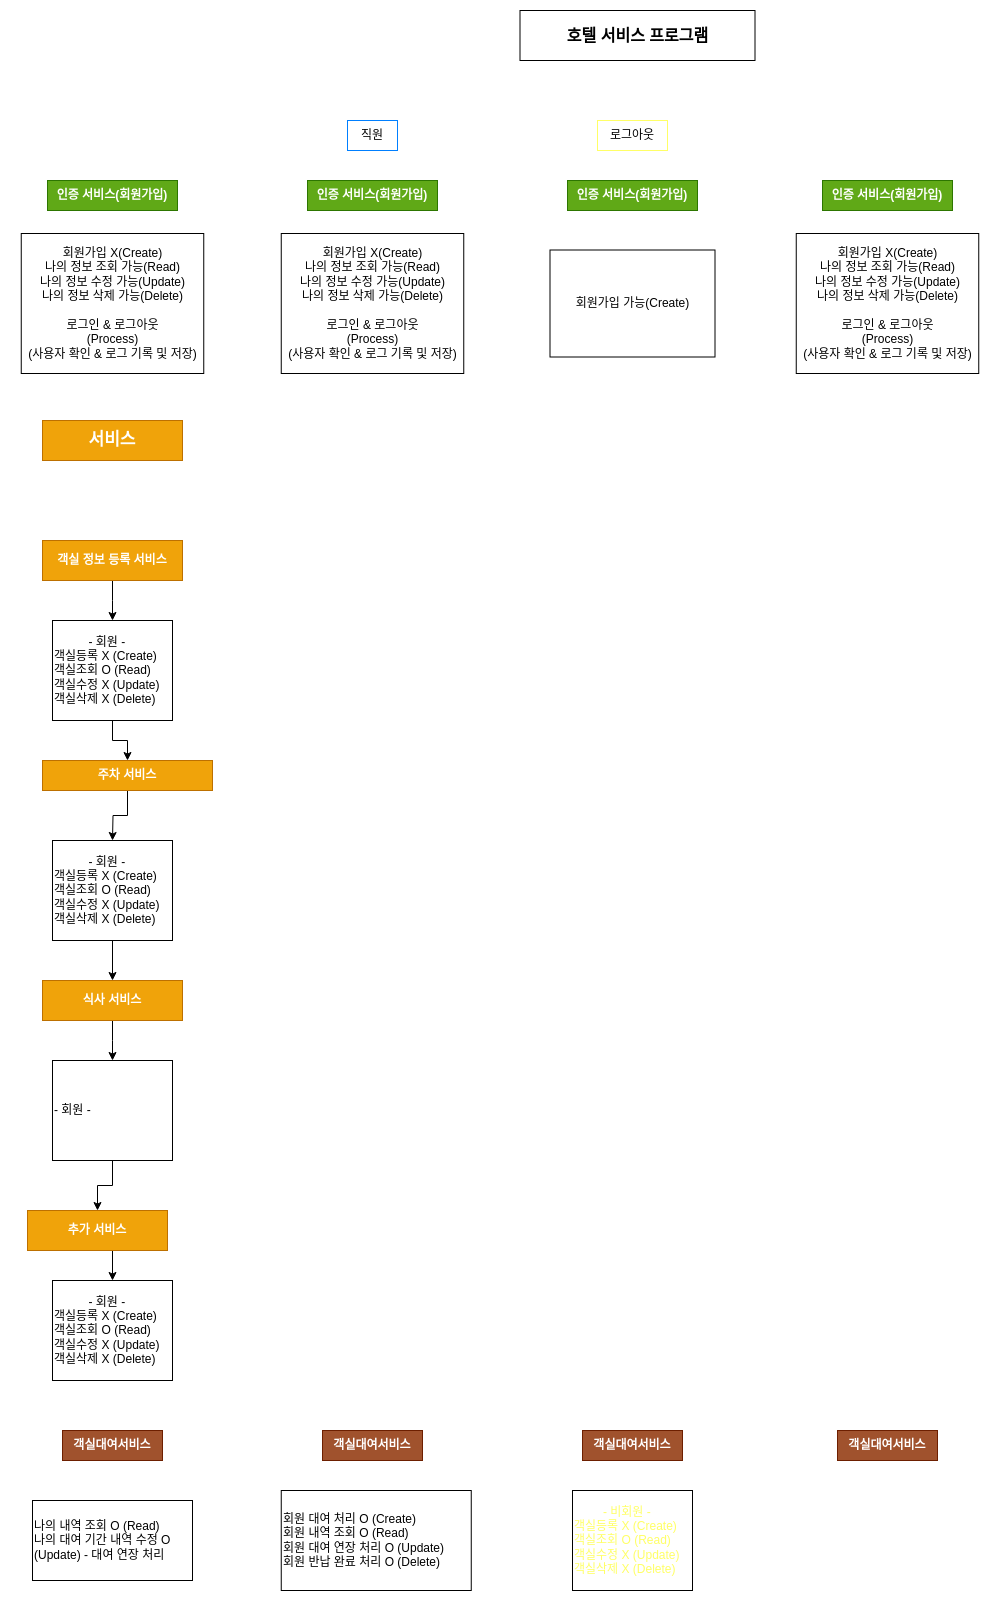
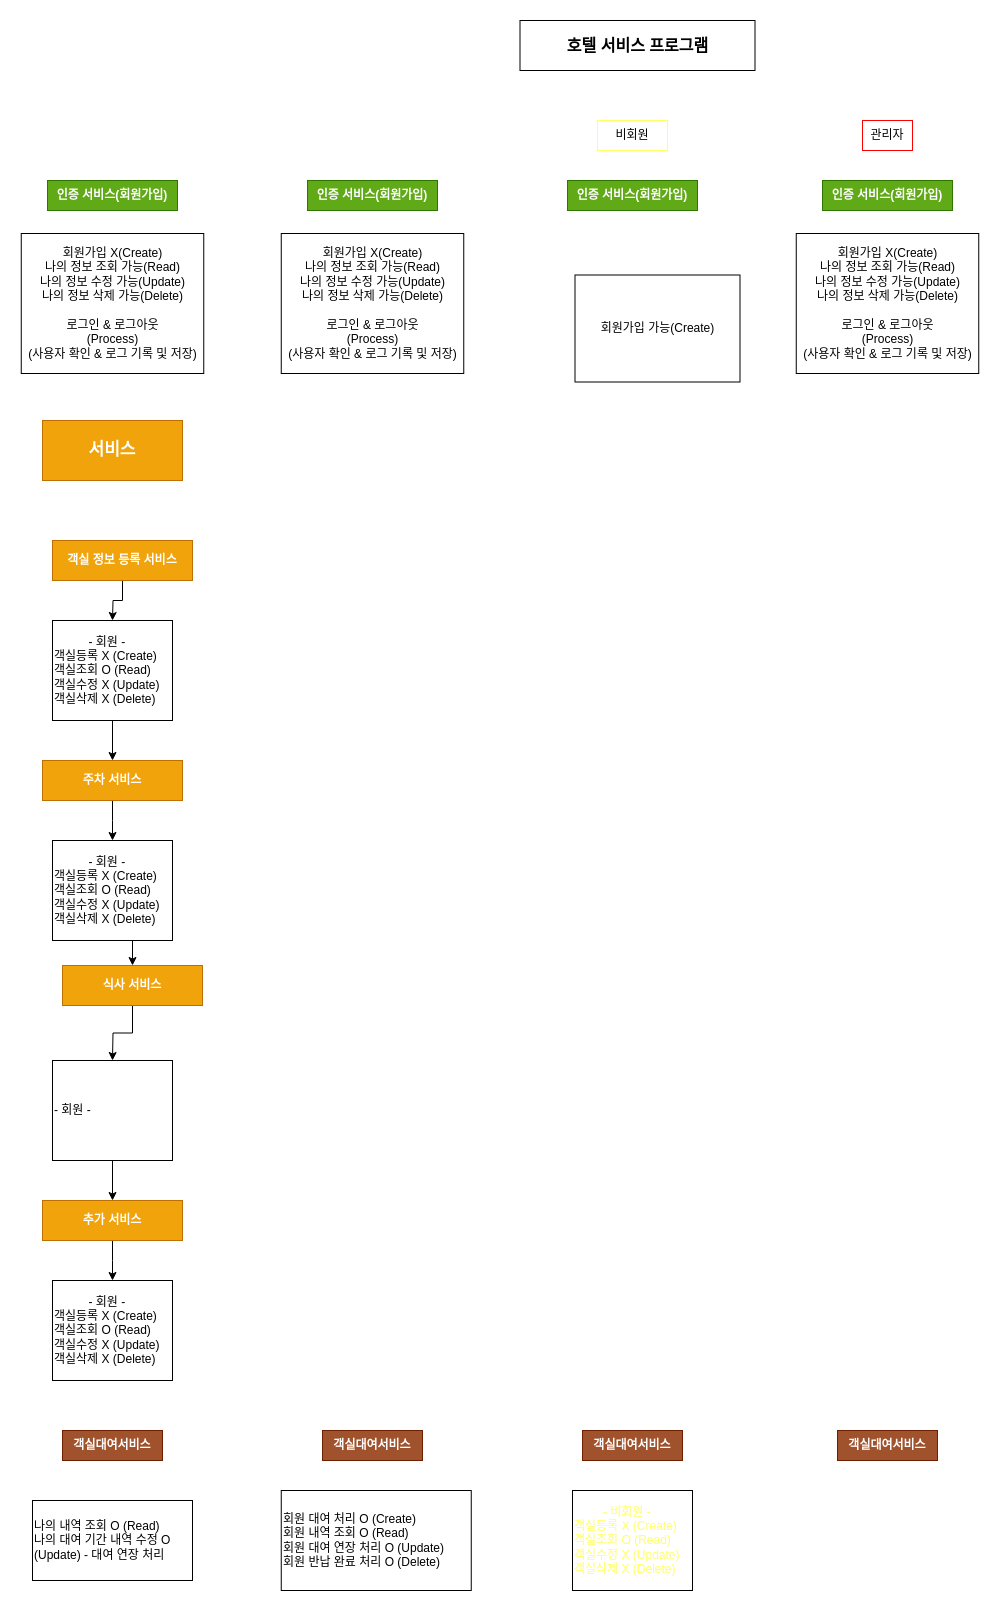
  <mxCell id="0" />
  <mxCell id="1" parent="0" />
- <mxCell id="2" value="호텔 서비스 프로그램" style="rounded=0;whiteSpace=wrap;html=1;fontSize=16;fontStyle=1" parent="1" vertex="1"><mxGeometry x="519.5" y="10" width="235" height="50" as="geometry" /></mxCell>
- <mxCell id="3" value="직원" style="text;html=1;align=center;verticalAlign=middle;whiteSpace=wrap;rounded=0;strokeColor=#007FFF;" parent="1" vertex="1"><mxGeometry x="347" y="120" width="50" height="30" as="geometry" /></mxCell>
- <mxCell id="4" value="로그아웃" style="text;html=1;align=center;verticalAlign=middle;whiteSpace=wrap;rounded=0;strokeColor=#FFFF66;" parent="1" vertex="1"><mxGeometry x="597" y="120" width="70" height="30" as="geometry" /></mxCell>
+ <mxCell id="2" value="호텔 서비스 프로그램" style="rounded=0;whiteSpace=wrap;html=1;fontSize=16;fontStyle=1" parent="1" vertex="1"><mxGeometry x="519.5" y="20" width="235" height="50" as="geometry" /></mxCell>
+ <mxCell id="4" value="비회원" style="text;html=1;align=center;verticalAlign=middle;whiteSpace=wrap;rounded=0;strokeColor=#FFFF66;" parent="1" vertex="1"><mxGeometry x="597" y="120" width="70" height="30" as="geometry" /></mxCell>
+ <mxCell id="5" value="관리자" style="text;html=1;align=center;verticalAlign=middle;whiteSpace=wrap;rounded=0;strokeColor=#FF0000;" parent="1" vertex="1"><mxGeometry x="862" y="120" width="50" height="30" as="geometry" /></mxCell>
  <mxCell id="6" value="객실대여서비스" style="text;html=1;align=center;verticalAlign=middle;whiteSpace=wrap;rounded=0;strokeColor=#6D1F00;fillColor=#a0522d;fontColor=#ffffff;fontStyle=1" parent="1" vertex="1"><mxGeometry x="62" y="1430" width="100" height="30" as="geometry" /></mxCell>
  <mxCell id="7" value="인증 서비스(회원가입)" style="text;html=1;align=center;verticalAlign=middle;whiteSpace=wrap;rounded=0;strokeColor=#2D7600;fillColor=#60a917;fontColor=#ffffff;fontStyle=1" parent="1" vertex="1"><mxGeometry x="47" y="180" width="130" height="30" as="geometry" /></mxCell>
  <mxCell id="8" style="edgeStyle=orthogonalEdgeStyle;rounded=0;orthogonalLoop=1;jettySize=auto;html=1;exitX=0.5;exitY=1;exitDx=0;exitDy=0;entryX=0.5;entryY=0;entryDx=0;entryDy=0;" parent="1" source="9" edge="1"><mxGeometry relative="1" as="geometry"><mxPoint x="112" y="620" as="targetPoint" /></mxGeometry></mxCell>
- <mxCell id="9" value="객실 정보 등록 서비스" style="text;html=1;align=center;verticalAlign=middle;whiteSpace=wrap;rounded=0;strokeColor=#BD7000;fillColor=#f0a30a;fontColor=#FFFFFF;fontStyle=1" parent="1" vertex="1"><mxGeometry x="42" y="540" width="140" height="40" as="geometry" /></mxCell>
+ <mxCell id="9" value="객실 정보 등록 서비스" style="text;html=1;align=center;verticalAlign=middle;whiteSpace=wrap;rounded=0;strokeColor=#BD7000;fillColor=#f0a30a;fontColor=#FFFFFF;fontStyle=1" parent="1" vertex="1"><mxGeometry x="52" y="540" width="140" height="40" as="geometry" /></mxCell>
  <mxCell id="10" value="객실대여서비스" style="text;html=1;align=center;verticalAlign=middle;whiteSpace=wrap;rounded=0;strokeColor=#6D1F00;fillColor=#a0522d;fontColor=#ffffff;fontStyle=1" parent="1" vertex="1"><mxGeometry x="322" y="1430" width="100" height="30" as="geometry" /></mxCell>
  <mxCell id="11" value="인증 서비스(회원가입)" style="text;html=1;align=center;verticalAlign=middle;whiteSpace=wrap;rounded=0;strokeColor=#2D7600;fillColor=#60a917;fontColor=#ffffff;fontStyle=1" parent="1" vertex="1"><mxGeometry x="307" y="180" width="130" height="30" as="geometry" /></mxCell>
  <mxCell id="12" value="객실대여서비스" style="text;html=1;align=center;verticalAlign=middle;whiteSpace=wrap;rounded=0;strokeColor=#6D1F00;fillColor=#a0522d;fontColor=#ffffff;fontStyle=1" parent="1" vertex="1"><mxGeometry x="582" y="1430" width="100" height="30" as="geometry" /></mxCell>
  <mxCell id="13" value="인증 서비스(회원가입)" style="text;html=1;align=center;verticalAlign=middle;whiteSpace=wrap;rounded=0;strokeColor=#2D7600;fillColor=#60a917;fontColor=#ffffff;fontStyle=1" parent="1" vertex="1"><mxGeometry x="567" y="180" width="130" height="30" as="geometry" /></mxCell>
  <mxCell id="14" value="객실대여서비스" style="text;html=1;align=center;verticalAlign=middle;whiteSpace=wrap;rounded=0;strokeColor=#6D1F00;fillColor=#a0522d;fontColor=#ffffff;fontStyle=1" parent="1" vertex="1"><mxGeometry x="837" y="1430" width="100" height="30" as="geometry" /></mxCell>
  <mxCell id="15" value="인증 서비스(회원가입)" style="text;html=1;align=center;verticalAlign=middle;whiteSpace=wrap;rounded=0;strokeColor=#2D7600;fillColor=#60a917;fontColor=#ffffff;fontStyle=1" parent="1" vertex="1"><mxGeometry x="822" y="180" width="130" height="30" as="geometry" /></mxCell>
  <mxCell id="16" value="회원가입 X(Create)&lt;br&gt;나의 정보 조회 가능(Read)&lt;br&gt;나의 정보 수정 가능(Update)&lt;br&gt;나의 정보 삭제 가능(Delete)&lt;br&gt;&lt;br&gt;로그인 &amp;amp; 로그아웃&lt;br&gt;(Process)&lt;br&gt;(사용자 확인 &amp;amp; 로그 기록 및 저장)" style="text;html=1;align=center;verticalAlign=middle;whiteSpace=wrap;rounded=0;strokeColor=default;" parent="1" vertex="1"><mxGeometry x="20.75" y="233" width="182.5" height="140" as="geometry" /></mxCell>
  <mxCell id="17" value="&lt;div style=&quot;&quot;&gt;&lt;span style=&quot;background-color: transparent; color: light-dark(rgb(0, 0, 0), rgb(255, 255, 255));&quot;&gt;나의 내역 조회 O (Read)&lt;/span&gt;&lt;/div&gt;나의 대여 기간 내역 수정 O (Update) - 대여 연장 처리" style="text;html=1;align=left;verticalAlign=middle;whiteSpace=wrap;rounded=0;strokeColor=default;" parent="1" vertex="1"><mxGeometry x="32" y="1500" width="160" height="80" as="geometry" /></mxCell>
- <mxCell id="18" value="회원가입 가능(Create)" style="text;html=1;align=center;verticalAlign=middle;whiteSpace=wrap;rounded=0;strokeColor=default;" parent="1" vertex="1"><mxGeometry x="549.5" y="249.5" width="165" height="107" as="geometry" /></mxCell>
+ <mxCell id="18" value="회원가입 가능(Create)" style="text;html=1;align=center;verticalAlign=middle;whiteSpace=wrap;rounded=0;strokeColor=default;" parent="1" vertex="1"><mxGeometry x="574.5" y="274.5" width="165" height="107" as="geometry" /></mxCell>
  <mxCell id="19" value="회원가입 X(Create)&lt;br&gt;나의 정보 조회 가능(Read)&lt;br&gt;나의 정보 수정 가능(Update)&lt;br&gt;나의 정보 삭제 가능(Delete)&lt;br&gt;&lt;br&gt;로그인 &amp;amp; 로그아웃&lt;br&gt;(Process)&lt;br&gt;(사용자 확인 &amp;amp; 로그 기록 및 저장)" style="text;html=1;align=center;verticalAlign=middle;whiteSpace=wrap;rounded=0;strokeColor=default;" parent="1" vertex="1"><mxGeometry x="280.75" y="233" width="182.5" height="140" as="geometry" /></mxCell>
  <mxCell id="20" value="회원가입 X(Create)&lt;br&gt;나의 정보 조회 가능(Read)&lt;br&gt;나의 정보 수정 가능(Update)&lt;br&gt;나의 정보 삭제 가능(Delete)&lt;br&gt;&lt;br&gt;로그인 &amp;amp; 로그아웃&lt;br&gt;(Process)&lt;br&gt;(사용자 확인 &amp;amp; 로그 기록 및 저장)" style="text;html=1;align=center;verticalAlign=middle;whiteSpace=wrap;rounded=0;strokeColor=default;" parent="1" vertex="1"><mxGeometry x="795.75" y="233" width="182.5" height="140" as="geometry" /></mxCell>
  <mxCell id="21" style="edgeStyle=orthogonalEdgeStyle;rounded=0;orthogonalLoop=1;jettySize=auto;html=1;exitX=0.5;exitY=1;exitDx=0;exitDy=0;entryX=0.5;entryY=0;entryDx=0;entryDy=0;" edge="1" parent="1" source="22" target="27"><mxGeometry relative="1" as="geometry" /></mxCell>
  <mxCell id="22" value="&lt;div style=&quot;text-align: center;&quot;&gt;&lt;span style=&quot;background-color: transparent; color: light-dark(rgb(0, 0, 0), rgb(255, 255, 255));&quot;&gt;- 회원 -&lt;/span&gt;&lt;/div&gt;객실등록 X (Create)&lt;br&gt;객실조회 O (Read)&lt;br&gt;객실수정 X (Update)&lt;br&gt;객실삭제 X (Delete)" style="text;html=1;align=left;verticalAlign=middle;whiteSpace=wrap;rounded=0;strokeColor=default;" parent="1" vertex="1"><mxGeometry x="52" y="620" width="120" height="100" as="geometry" /></mxCell>
  <mxCell id="23" value="&lt;div style=&quot;&quot;&gt;&lt;span style=&quot;background-color: transparent; color: light-dark(rgb(0, 0, 0), rgb(255, 255, 255));&quot;&gt;회원 대여 처리 O (Create)&lt;br&gt;회원 내역 조회 O (Read)&lt;/span&gt;&lt;/div&gt;회원 대여 연장 처리 O (Update)&lt;div&gt;회원 반납 완료 처리 O (Delete)&lt;br&gt;&lt;/div&gt;" style="text;html=1;align=left;verticalAlign=middle;whiteSpace=wrap;rounded=0;strokeColor=default;" parent="1" vertex="1"><mxGeometry x="280.75" y="1490" width="190" height="100" as="geometry" /></mxCell>
  <mxCell id="24" value="&lt;div style=&quot;text-align: center;&quot;&gt;&lt;span style=&quot;background-color: transparent;&quot;&gt;- 비회원 -&lt;/span&gt;&lt;/div&gt;객실등록 X (Create)&lt;br&gt;객실조회 O (Read)&lt;br&gt;객실수정 X (Update)&lt;br&gt;객실삭제 X (Delete)" style="text;html=1;align=left;verticalAlign=middle;whiteSpace=wrap;rounded=0;strokeColor=default;fontColor=#FFFF66;" parent="1" vertex="1"><mxGeometry x="572" y="1490" width="120" height="100" as="geometry" /></mxCell>
- <mxCell id="25" value="서비스" style="text;html=1;align=center;verticalAlign=middle;whiteSpace=wrap;rounded=0;strokeColor=#BD7000;fillColor=#f0a30a;fontColor=#FFFFFF;fontStyle=1;fontSize=17;" vertex="1" parent="1"><mxGeometry x="42" y="420" width="140" height="40" as="geometry" /></mxCell>
+ <mxCell id="25" value="서비스" style="text;html=1;align=center;verticalAlign=middle;whiteSpace=wrap;rounded=0;strokeColor=#BD7000;fillColor=#f0a30a;fontColor=#FFFFFF;fontStyle=1;fontSize=17;" vertex="1" parent="1"><mxGeometry x="42" y="420" width="140" height="60" as="geometry" /></mxCell>
  <mxCell id="26" style="edgeStyle=orthogonalEdgeStyle;rounded=0;orthogonalLoop=1;jettySize=auto;html=1;exitX=0.5;exitY=1;exitDx=0;exitDy=0;entryX=0.5;entryY=0;entryDx=0;entryDy=0;" edge="1" parent="1" source="27"><mxGeometry relative="1" as="geometry"><mxPoint x="112" y="840" as="targetPoint" /></mxGeometry></mxCell>
- <mxCell id="27" value="주차 서비스" style="text;html=1;align=center;verticalAlign=middle;whiteSpace=wrap;rounded=0;strokeColor=#BD7000;fillColor=#f0a30a;fontColor=#FFFFFF;fontStyle=1" vertex="1" parent="1"><mxGeometry x="42" y="760" width="170" height="30" as="geometry" /></mxCell>
+ <mxCell id="27" value="주차 서비스" style="text;html=1;align=center;verticalAlign=middle;whiteSpace=wrap;rounded=0;strokeColor=#BD7000;fillColor=#f0a30a;fontColor=#FFFFFF;fontStyle=1" vertex="1" parent="1"><mxGeometry x="42" y="760" width="140" height="40" as="geometry" /></mxCell>
  <mxCell id="28" style="edgeStyle=orthogonalEdgeStyle;rounded=0;orthogonalLoop=1;jettySize=auto;html=1;exitX=0.5;exitY=1;exitDx=0;exitDy=0;entryX=0.5;entryY=0;entryDx=0;entryDy=0;" edge="1" parent="1" source="29" target="31"><mxGeometry relative="1" as="geometry" /></mxCell>
  <mxCell id="29" value="&lt;div style=&quot;text-align: center;&quot;&gt;&lt;span style=&quot;background-color: transparent; color: light-dark(rgb(0, 0, 0), rgb(255, 255, 255));&quot;&gt;- 회원 -&lt;/span&gt;&lt;/div&gt;객실등록 X (Create)&lt;br&gt;객실조회 O (Read)&lt;br&gt;객실수정 X (Update)&lt;br&gt;객실삭제 X (Delete)" style="text;html=1;align=left;verticalAlign=middle;whiteSpace=wrap;rounded=0;strokeColor=default;" vertex="1" parent="1"><mxGeometry x="52" y="840" width="120" height="100" as="geometry" /></mxCell>
  <mxCell id="30" style="edgeStyle=orthogonalEdgeStyle;rounded=0;orthogonalLoop=1;jettySize=auto;html=1;exitX=0.5;exitY=1;exitDx=0;exitDy=0;entryX=0.5;entryY=0;entryDx=0;entryDy=0;" edge="1" parent="1" source="31"><mxGeometry relative="1" as="geometry"><mxPoint x="112" y="1060" as="targetPoint" /></mxGeometry></mxCell>
- <mxCell id="31" value="식사 서비스" style="text;html=1;align=center;verticalAlign=middle;whiteSpace=wrap;rounded=0;strokeColor=#BD7000;fillColor=#f0a30a;fontColor=#FFFFFF;fontStyle=1" vertex="1" parent="1"><mxGeometry x="42" y="980" width="140" height="40" as="geometry" /></mxCell>
+ <mxCell id="31" value="식사 서비스" style="text;html=1;align=center;verticalAlign=middle;whiteSpace=wrap;rounded=0;strokeColor=#BD7000;fillColor=#f0a30a;fontColor=#FFFFFF;fontStyle=1" vertex="1" parent="1"><mxGeometry x="62" y="965" width="140" height="40" as="geometry" /></mxCell>
  <mxCell id="32" style="edgeStyle=orthogonalEdgeStyle;rounded=0;orthogonalLoop=1;jettySize=auto;html=1;exitX=0.5;exitY=1;exitDx=0;exitDy=0;entryX=0.5;entryY=0;entryDx=0;entryDy=0;" edge="1" parent="1" source="33" target="35"><mxGeometry relative="1" as="geometry" /></mxCell>
  <mxCell id="33" value="&lt;div style=&quot;text-align: center;&quot;&gt;&lt;span style=&quot;background-color: transparent; color: light-dark(rgb(0, 0, 0), rgb(255, 255, 255));&quot;&gt;- 회원 -&lt;/span&gt;&lt;/div&gt;" style="text;html=1;align=left;verticalAlign=middle;whiteSpace=wrap;rounded=0;strokeColor=default;" vertex="1" parent="1"><mxGeometry x="52" y="1060" width="120" height="100" as="geometry" /></mxCell>
  <mxCell id="34" style="edgeStyle=orthogonalEdgeStyle;rounded=0;orthogonalLoop=1;jettySize=auto;html=1;exitX=0.5;exitY=1;exitDx=0;exitDy=0;entryX=0.5;entryY=0;entryDx=0;entryDy=0;" edge="1" parent="1" source="35"><mxGeometry relative="1" as="geometry"><mxPoint x="112" y="1280" as="targetPoint" /></mxGeometry></mxCell>
- <mxCell id="35" value="추가 서비스" style="text;html=1;align=center;verticalAlign=middle;whiteSpace=wrap;rounded=0;strokeColor=#BD7000;fillColor=#f0a30a;fontColor=#FFFFFF;fontStyle=1" vertex="1" parent="1"><mxGeometry x="27" y="1210" width="140" height="40" as="geometry" /></mxCell>
+ <mxCell id="35" value="추가 서비스" style="text;html=1;align=center;verticalAlign=middle;whiteSpace=wrap;rounded=0;strokeColor=#BD7000;fillColor=#f0a30a;fontColor=#FFFFFF;fontStyle=1" vertex="1" parent="1"><mxGeometry x="42" y="1200" width="140" height="40" as="geometry" /></mxCell>
  <mxCell id="36" value="&lt;div style=&quot;text-align: center;&quot;&gt;&lt;span style=&quot;background-color: transparent; color: light-dark(rgb(0, 0, 0), rgb(255, 255, 255));&quot;&gt;- 회원 -&lt;/span&gt;&lt;/div&gt;객실등록 X (Create)&lt;br&gt;객실조회 O (Read)&lt;br&gt;객실수정 X (Update)&lt;br&gt;객실삭제 X (Delete)" style="text;html=1;align=left;verticalAlign=middle;whiteSpace=wrap;rounded=0;strokeColor=default;" vertex="1" parent="1"><mxGeometry x="52" y="1280" width="120" height="100" as="geometry" /></mxCell>
